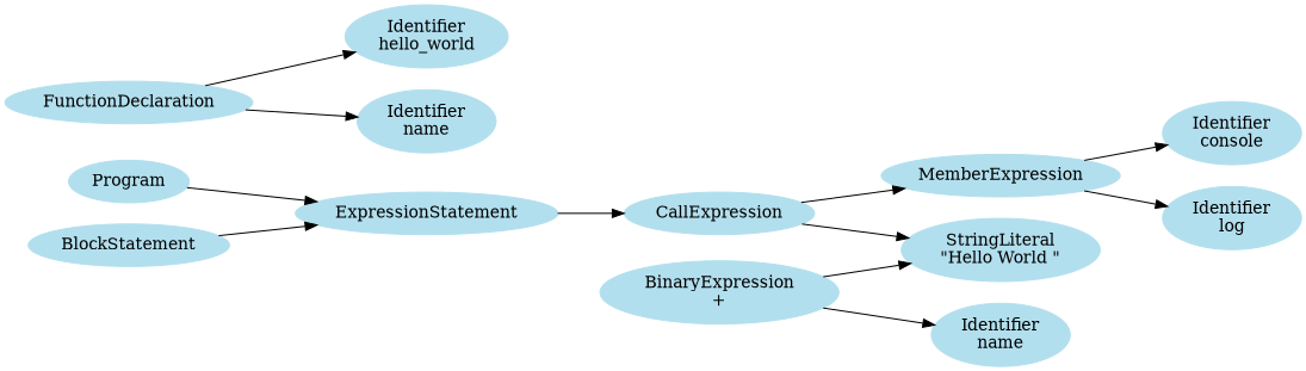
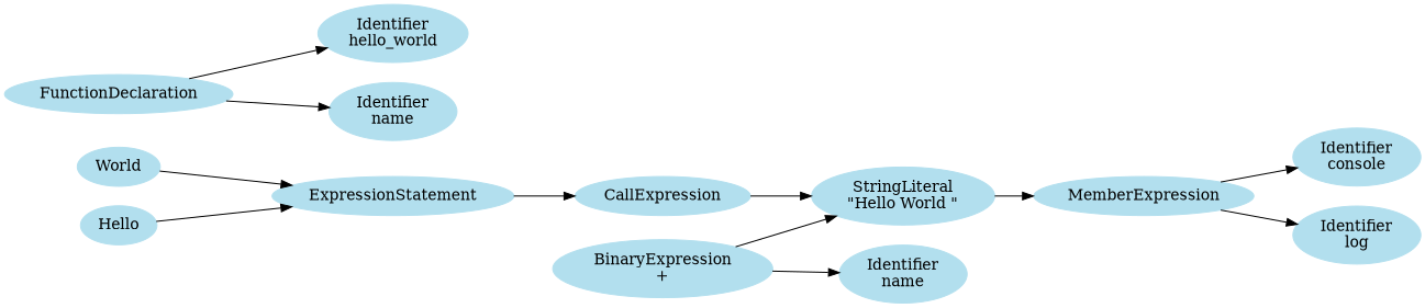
  digraph {
    rankdir=LR
    node [color=lightblue2 style=filled]
-   Program
+   Program [label=World]
    ExpressionStatement
    n3 [label=<Identifier<br/>hello_world>]
    FunctionDeclaration
    n5 [label=<Identifier<br/>name>]
-   BlockStatement
+   BlockStatement [label=Hello]
    CallExpression
    MemberExpression
    n9 [label=<StringLiteral<br/>"Hello World ">]
    n10 [label=<Identifier<br/>console>]
    n11 [label=<Identifier<br/>log>]
    n12 [label=<BinaryExpression<br/>+>]
    n13 [label=<Identifier<br/>name>]
    Program -> ExpressionStatement
    ExpressionStatement -> CallExpression
    FunctionDeclaration -> n3
    FunctionDeclaration -> n5
    BlockStatement -> ExpressionStatement
-   CallExpression -> MemberExpression
+   n9 -> MemberExpression
    CallExpression -> n9
    MemberExpression -> n10
    MemberExpression -> n11
    n12 -> n9
    n12 -> n13
  }
